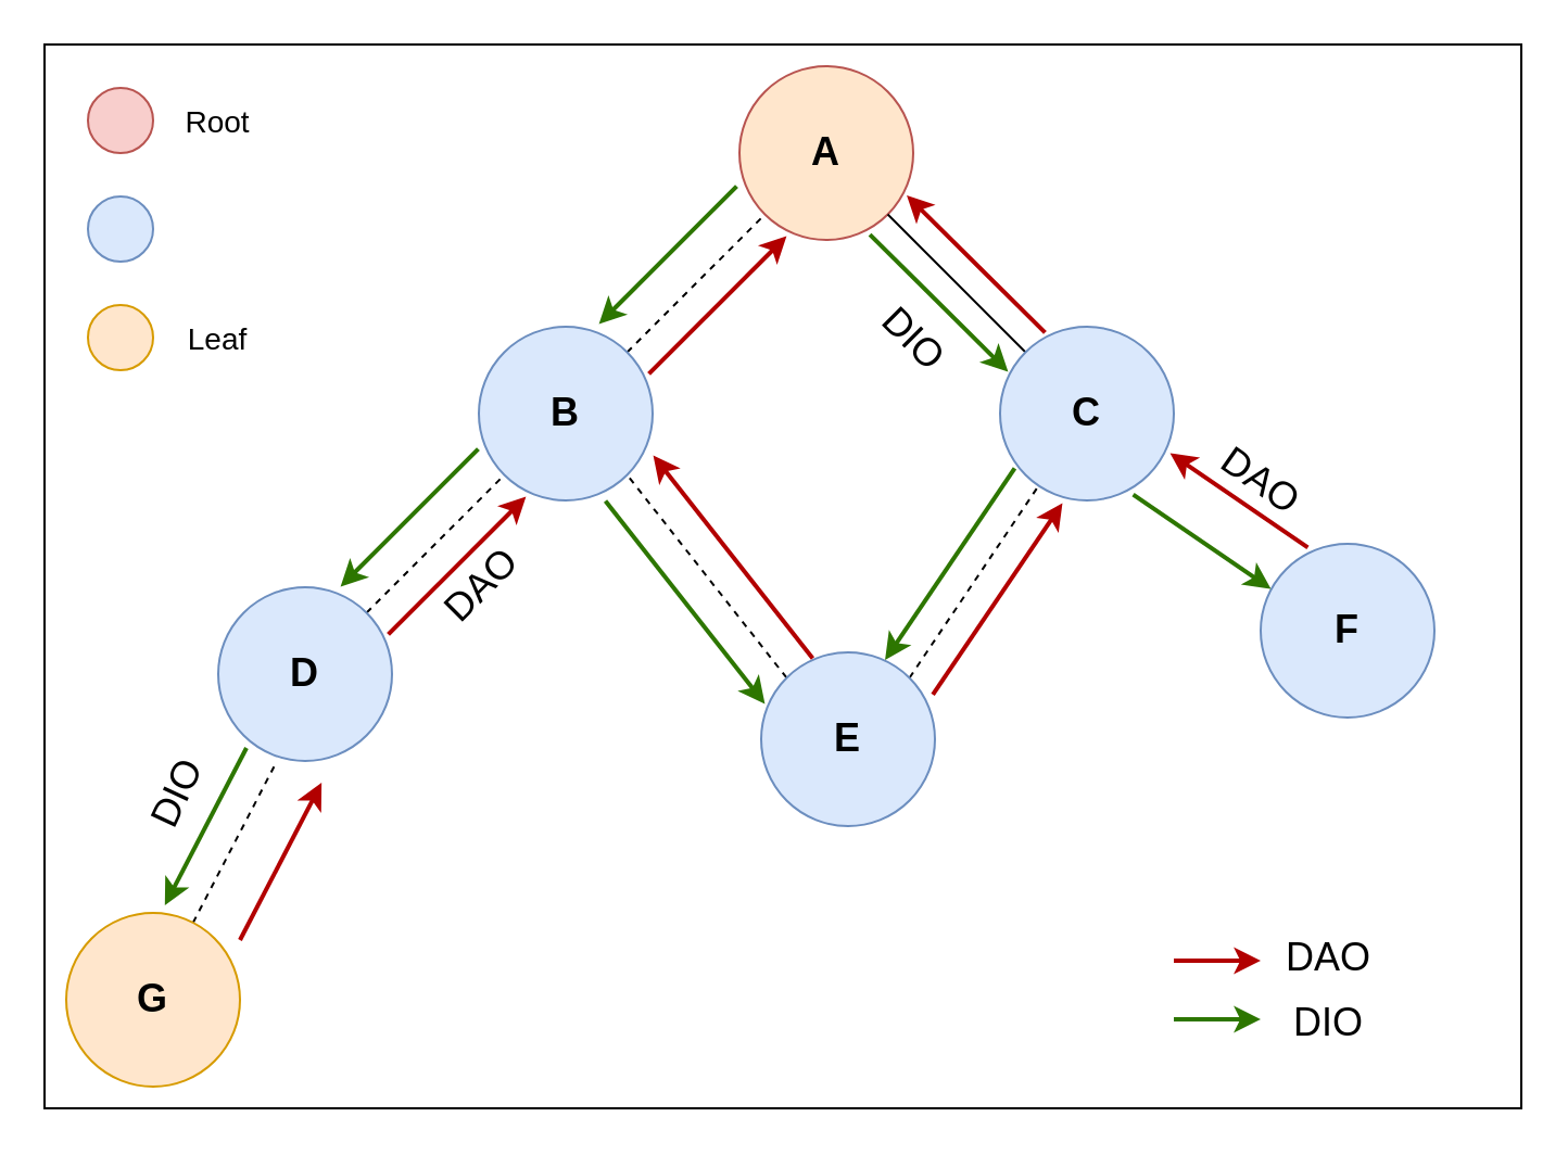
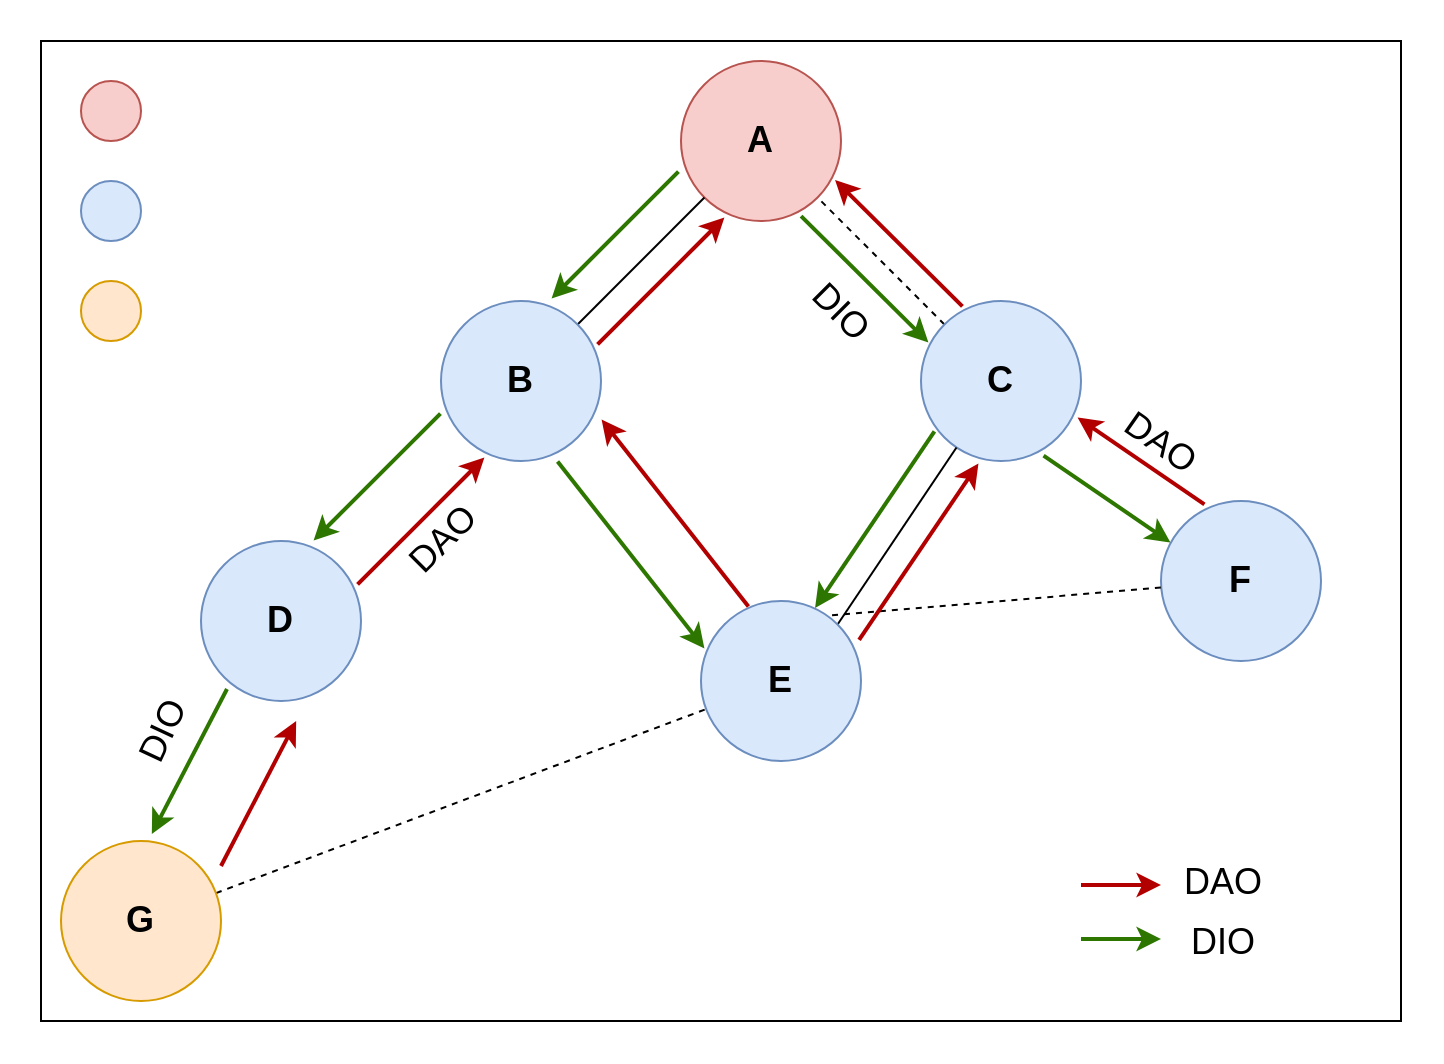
  <mxCell id="0" />
  <mxCell id="1" parent="0" />
  <mxCell id="2" value="" style="rounded=0;whiteSpace=wrap;html=1;fontSize=18;fillColor=none;" parent="1" vertex="1"><mxGeometry x="20" y="20" width="680" height="490" as="geometry" /></mxCell>
- <mxCell id="3" value="A" style="ellipse;whiteSpace=wrap;html=1;aspect=fixed;fillColor=#ffe6cc;strokeColor=#b85450;fontSize=18;fontStyle=1;" parent="1" vertex="1"><mxGeometry x="340" y="30" width="80" height="80" as="geometry" /></mxCell>
- <mxCell id="4" style="edgeStyle=none;rounded=0;orthogonalLoop=1;jettySize=auto;html=1;exitX=1;exitY=0;exitDx=0;exitDy=0;endArrow=none;endFill=0;dashed=1;strokeWidth=1;fontSize=18;fontStyle=1" parent="1" source="5" target="12" edge="1"><mxGeometry relative="1" as="geometry" /></mxCell>
+ <mxCell id="3" value="A" style="ellipse;whiteSpace=wrap;html=1;aspect=fixed;fillColor=#f8cecc;strokeColor=#b85450;fontSize=18;fontStyle=1" parent="1" vertex="1"><mxGeometry x="340" y="30" width="80" height="80" as="geometry" /></mxCell>
  <mxCell id="5" value="D" style="ellipse;whiteSpace=wrap;html=1;aspect=fixed;fillColor=#dae8fc;strokeColor=#6c8ebf;fontSize=18;fontStyle=1" parent="1" vertex="1"><mxGeometry x="100" y="270" width="80" height="80" as="geometry" /></mxCell>
- <mxCell id="6" style="edgeStyle=none;rounded=0;orthogonalLoop=1;jettySize=auto;html=1;exitX=0;exitY=0;exitDx=0;exitDy=0;entryX=1;entryY=1;entryDx=0;entryDy=0;endArrow=none;endFill=0;dashed=0;strokeWidth=1;fontSize=18;fontStyle=1;" parent="1" source="7" target="3" edge="1"><mxGeometry relative="1" as="geometry" /></mxCell>
+ <mxCell id="6" style="edgeStyle=none;rounded=0;orthogonalLoop=1;jettySize=auto;html=1;exitX=0;exitY=0;exitDx=0;exitDy=0;entryX=1;entryY=1;entryDx=0;entryDy=0;endArrow=none;endFill=0;dashed=1;strokeWidth=1;fontSize=18;fontStyle=1" parent="1" source="7" target="3" edge="1"><mxGeometry relative="1" as="geometry" /></mxCell>
  <mxCell id="7" value="C" style="ellipse;whiteSpace=wrap;html=1;aspect=fixed;fillColor=#dae8fc;strokeColor=#6c8ebf;fontSize=18;fontStyle=1" parent="1" vertex="1"><mxGeometry x="460" y="150" width="80" height="80" as="geometry" /></mxCell>
- <mxCell id="8" style="rounded=0;orthogonalLoop=1;jettySize=auto;html=1;entryX=0.325;entryY=1.025;entryDx=0;entryDy=0;entryPerimeter=0;endArrow=none;endFill=0;dashed=1;strokeWidth=1;fontSize=18;fontStyle=1" parent="1" source="9" target="5" edge="1"><mxGeometry relative="1" as="geometry" /></mxCell>
+ <mxCell id="8" style="rounded=0;orthogonalLoop=1;jettySize=auto;html=1;endArrow=none;endFill=0;dashed=1;strokeWidth=1;fontSize=18;fontStyle=1;" parent="1" source="9" target="15" edge="1"><mxGeometry relative="1" as="geometry" /></mxCell>
  <mxCell id="9" value="G" style="ellipse;whiteSpace=wrap;html=1;aspect=fixed;fillColor=#ffe6cc;strokeColor=#d79b00;fontSize=18;fontStyle=1" parent="1" vertex="1"><mxGeometry x="30" y="420" width="80" height="80" as="geometry" /></mxCell>
  <mxCell id="10" value="F" style="ellipse;whiteSpace=wrap;html=1;aspect=fixed;fillColor=#dae8fc;strokeColor=#6c8ebf;fontSize=18;fontStyle=1" parent="1" vertex="1"><mxGeometry x="580" y="250" width="80" height="80" as="geometry" /></mxCell>
- <mxCell id="11" style="edgeStyle=none;rounded=0;orthogonalLoop=1;jettySize=auto;html=1;exitX=1;exitY=0;exitDx=0;exitDy=0;entryX=0;entryY=1;entryDx=0;entryDy=0;endArrow=none;endFill=0;dashed=1;strokeWidth=1;fontSize=18;fontStyle=1" parent="1" source="12" target="3" edge="1"><mxGeometry relative="1" as="geometry" /></mxCell>
+ <mxCell id="11" style="edgeStyle=none;rounded=0;orthogonalLoop=1;jettySize=auto;html=1;exitX=1;exitY=0;exitDx=0;exitDy=0;entryX=0;entryY=1;entryDx=0;entryDy=0;endArrow=none;endFill=0;dashed=0;strokeWidth=1;fontSize=18;fontStyle=1;" parent="1" source="12" target="3" edge="1"><mxGeometry relative="1" as="geometry" /></mxCell>
  <mxCell id="12" value="B" style="ellipse;whiteSpace=wrap;html=1;aspect=fixed;fillColor=#dae8fc;strokeColor=#6c8ebf;fontSize=18;fontStyle=1" parent="1" vertex="1"><mxGeometry x="220" y="150" width="80" height="80" as="geometry" /></mxCell>
- <mxCell id="13" style="edgeStyle=none;rounded=0;orthogonalLoop=1;jettySize=auto;html=1;exitX=0;exitY=0;exitDx=0;exitDy=0;entryX=1;entryY=1;entryDx=0;entryDy=0;endArrow=none;endFill=0;dashed=1;strokeWidth=1;fontSize=18;fontStyle=1" parent="1" source="15" target="12" edge="1"><mxGeometry relative="1" as="geometry" /></mxCell>
- <mxCell id="14" style="edgeStyle=none;rounded=0;orthogonalLoop=1;jettySize=auto;html=1;exitX=1;exitY=0;exitDx=0;exitDy=0;endArrow=none;endFill=0;dashed=1;strokeWidth=1;fontSize=18;fontStyle=1" parent="1" source="15" target="7" edge="1"><mxGeometry relative="1" as="geometry" /></mxCell>
+ <mxCell id="13" style="edgeStyle=none;rounded=0;orthogonalLoop=1;jettySize=auto;html=1;exitX=0;exitY=0;exitDx=0;exitDy=0;endArrow=none;endFill=0;dashed=1;strokeWidth=1;fontSize=18;fontStyle=1;" parent="1" source="15" target="10" edge="1"><mxGeometry relative="1" as="geometry" /></mxCell>
+ <mxCell id="14" style="edgeStyle=none;rounded=0;orthogonalLoop=1;jettySize=auto;html=1;exitX=1;exitY=0;exitDx=0;exitDy=0;endArrow=none;endFill=0;dashed=0;strokeWidth=1;fontSize=18;fontStyle=1;" parent="1" source="15" target="7" edge="1"><mxGeometry relative="1" as="geometry" /></mxCell>
  <mxCell id="15" value="E" style="ellipse;whiteSpace=wrap;html=1;aspect=fixed;fillColor=#dae8fc;strokeColor=#6c8ebf;fontSize=18;fontStyle=1" parent="1" vertex="1"><mxGeometry x="350" y="300" width="80" height="80" as="geometry" /></mxCell>
  <mxCell id="16" style="rounded=0;orthogonalLoop=1;jettySize=auto;html=1;entryX=0.325;entryY=1.025;entryDx=0;entryDy=0;entryPerimeter=0;endArrow=classic;endFill=1;strokeWidth=2;fontSize=18;fontStyle=1;fillColor=#e51400;strokeColor=#B20000;" parent="1" edge="1"><mxGeometry relative="1" as="geometry"><mxPoint x="110.003" y="432.49" as="sourcePoint" /><mxPoint x="147.59" y="360" as="targetPoint" /></mxGeometry></mxCell>
  <mxCell id="17" style="edgeStyle=none;rounded=0;orthogonalLoop=1;jettySize=auto;html=1;exitX=1;exitY=0;exitDx=0;exitDy=0;endArrow=classic;endFill=1;strokeWidth=2;fontSize=18;fontStyle=1;startArrow=none;startFill=0;fillColor=#e51400;strokeColor=#B20000;" parent="1" edge="1"><mxGeometry relative="1" as="geometry"><mxPoint x="178.284" y="291.716" as="sourcePoint" /><mxPoint x="241.716" y="228.284" as="targetPoint" /></mxGeometry></mxCell>
  <mxCell id="18" value="DAO" style="edgeLabel;html=1;align=center;verticalAlign=middle;resizable=0;points=[];fontSize=18;rotation=-45;" parent="17" vertex="1" connectable="0"><mxGeometry x="0.271" y="-2" relative="1" as="geometry"><mxPoint y="17" as="offset" /></mxGeometry></mxCell>
  <mxCell id="19" style="edgeStyle=none;rounded=0;orthogonalLoop=1;jettySize=auto;html=1;exitX=1;exitY=0;exitDx=0;exitDy=0;entryX=0;entryY=1;entryDx=0;entryDy=0;endArrow=classic;endFill=1;strokeWidth=2;fontSize=18;fontStyle=1;fillColor=#e51400;strokeColor=#B20000;" parent="1" edge="1"><mxGeometry relative="1" as="geometry"><mxPoint x="298.284" y="171.716" as="sourcePoint" /><mxPoint x="361.716" y="108.284" as="targetPoint" /></mxGeometry></mxCell>
  <mxCell id="20" style="rounded=0;orthogonalLoop=1;jettySize=auto;html=1;entryX=0.325;entryY=1.025;entryDx=0;entryDy=0;entryPerimeter=0;endArrow=none;endFill=0;strokeWidth=2;fontSize=18;fontStyle=1;startArrow=classic;startFill=1;fillColor=#60a917;strokeColor=#2D7600;" parent="1" edge="1"><mxGeometry relative="1" as="geometry"><mxPoint x="75.413" y="416.49" as="sourcePoint" /><mxPoint x="113" y="344" as="targetPoint" /></mxGeometry></mxCell>
  <mxCell id="21" value="DIO" style="edgeLabel;html=1;align=center;verticalAlign=middle;resizable=0;points=[];fontSize=18;rotation=-65;" parent="20" vertex="1" connectable="0"><mxGeometry x="0.437" y="-4" relative="1" as="geometry"><mxPoint x="-26" as="offset" /></mxGeometry></mxCell>
  <mxCell id="22" style="edgeStyle=none;rounded=0;orthogonalLoop=1;jettySize=auto;html=1;exitX=1;exitY=0;exitDx=0;exitDy=0;endArrow=none;endFill=0;strokeWidth=2;fontSize=18;fontStyle=1;startArrow=classic;startFill=1;fillColor=#60a917;strokeColor=#2D7600;" parent="1" edge="1"><mxGeometry relative="1" as="geometry"><mxPoint x="156.284" y="269.716" as="sourcePoint" /><mxPoint x="219.716" y="206.284" as="targetPoint" /></mxGeometry></mxCell>
  <mxCell id="23" style="edgeStyle=none;rounded=0;orthogonalLoop=1;jettySize=auto;html=1;exitX=1;exitY=0;exitDx=0;exitDy=0;entryX=0;entryY=1;entryDx=0;entryDy=0;endArrow=none;endFill=0;strokeWidth=2;fontSize=18;fontStyle=1;startArrow=classic;startFill=1;fillColor=#60a917;strokeColor=#2D7600;" parent="1" edge="1"><mxGeometry relative="1" as="geometry"><mxPoint x="275.284" y="148.716" as="sourcePoint" /><mxPoint x="338.716" y="85.284" as="targetPoint" /></mxGeometry></mxCell>
  <mxCell id="24" style="edgeStyle=none;rounded=0;orthogonalLoop=1;jettySize=auto;html=1;exitX=0;exitY=0;exitDx=0;exitDy=0;entryX=1;entryY=1;entryDx=0;entryDy=0;endArrow=none;endFill=0;strokeWidth=2;fontSize=18;fontStyle=1;strokeColor=#2D7600;fillColor=#60a917;startFill=1;startArrow=classic;" parent="1" edge="1"><mxGeometry relative="1" as="geometry"><mxPoint x="351.716" y="323.716" as="sourcePoint" /><mxPoint x="278.284" y="230.284" as="targetPoint" /></mxGeometry></mxCell>
  <mxCell id="25" style="edgeStyle=none;rounded=0;orthogonalLoop=1;jettySize=auto;html=1;exitX=0;exitY=0;exitDx=0;exitDy=0;entryX=1;entryY=1;entryDx=0;entryDy=0;endArrow=classic;endFill=1;strokeWidth=2;fontSize=18;fontStyle=1;strokeColor=#B20000;fillColor=#e51400;" parent="1" edge="1"><mxGeometry relative="1" as="geometry"><mxPoint x="373.716" y="302.716" as="sourcePoint" /><mxPoint x="300.284" y="209.284" as="targetPoint" /></mxGeometry></mxCell>
  <mxCell id="26" style="edgeStyle=none;rounded=0;orthogonalLoop=1;jettySize=auto;html=1;exitX=0;exitY=0;exitDx=0;exitDy=0;entryX=1;entryY=1;entryDx=0;entryDy=0;endArrow=classic;endFill=1;strokeWidth=2;fontSize=18;fontStyle=1;strokeColor=#B20000;fillColor=#e51400;" parent="1" edge="1"><mxGeometry relative="1" as="geometry"><mxPoint x="480.716" y="152.716" as="sourcePoint" /><mxPoint x="417.037" y="89.529" as="targetPoint" /></mxGeometry></mxCell>
  <mxCell id="27" style="edgeStyle=none;rounded=0;orthogonalLoop=1;jettySize=auto;html=1;exitX=1;exitY=0;exitDx=0;exitDy=0;endArrow=classic;endFill=1;strokeWidth=2;fontSize=18;fontStyle=1;strokeColor=#B20000;fillColor=#e51400;" parent="1" edge="1"><mxGeometry relative="1" as="geometry"><mxPoint x="429.037" y="319.471" as="sourcePoint" /><mxPoint x="488.725" y="231.224" as="targetPoint" /></mxGeometry></mxCell>
  <mxCell id="28" style="edgeStyle=none;rounded=0;orthogonalLoop=1;jettySize=auto;html=1;exitX=0;exitY=0;exitDx=0;exitDy=0;entryX=1;entryY=1;entryDx=0;entryDy=0;endArrow=none;endFill=0;strokeWidth=2;fontSize=18;fontStyle=1;strokeColor=#2D7600;fillColor=#60a917;startFill=1;startArrow=classic;" parent="1" edge="1"><mxGeometry relative="1" as="geometry"><mxPoint x="463.716" y="170.716" as="sourcePoint" /><mxPoint x="400.037" y="107.529" as="targetPoint" /></mxGeometry></mxCell>
  <mxCell id="29" value="DIO" style="edgeLabel;html=1;align=center;verticalAlign=middle;resizable=0;points=[];fontSize=18;rotation=45;" parent="28" vertex="1" connectable="0"><mxGeometry x="-0.397" relative="1" as="geometry"><mxPoint x="-25" y="3" as="offset" /></mxGeometry></mxCell>
  <mxCell id="30" style="edgeStyle=none;rounded=0;orthogonalLoop=1;jettySize=auto;html=1;exitX=1;exitY=0;exitDx=0;exitDy=0;endArrow=none;endFill=0;strokeWidth=2;fontSize=18;fontStyle=1;strokeColor=#2D7600;fillColor=#60a917;startFill=1;startArrow=classic;" parent="1" edge="1"><mxGeometry relative="1" as="geometry"><mxPoint x="407.037" y="303.471" as="sourcePoint" /><mxPoint x="466.725" y="215.224" as="targetPoint" /></mxGeometry></mxCell>
  <mxCell id="31" style="edgeStyle=none;rounded=0;orthogonalLoop=1;jettySize=auto;html=1;exitX=0;exitY=0;exitDx=0;exitDy=0;entryX=1;entryY=1;entryDx=0;entryDy=0;endArrow=none;endFill=0;strokeWidth=2;fontSize=18;fontStyle=1;strokeColor=#2D7600;fillColor=#60a917;startFill=1;startArrow=classic;" parent="1" edge="1"><mxGeometry relative="1" as="geometry"><mxPoint x="584.716" y="270.716" as="sourcePoint" /><mxPoint x="521.284" y="227.284" as="targetPoint" /></mxGeometry></mxCell>
  <mxCell id="32" style="edgeStyle=none;rounded=0;orthogonalLoop=1;jettySize=auto;html=1;exitX=0;exitY=0;exitDx=0;exitDy=0;entryX=1;entryY=1;entryDx=0;entryDy=0;endArrow=classic;endFill=1;strokeWidth=2;fontSize=18;fontStyle=1;strokeColor=#B20000;fillColor=#e51400;" parent="1" edge="1"><mxGeometry relative="1" as="geometry"><mxPoint x="601.716" y="251.716" as="sourcePoint" /><mxPoint x="538.284" y="208.284" as="targetPoint" /></mxGeometry></mxCell>
  <mxCell id="33" value="DAO" style="edgeLabel;html=1;align=center;verticalAlign=middle;resizable=0;points=[];fontSize=18;rotation=35;" parent="32" vertex="1" connectable="0"><mxGeometry x="-0.221" y="-2" relative="1" as="geometry"><mxPoint x="2" y="-13" as="offset" /></mxGeometry></mxCell>
  <mxCell id="34" value="" style="ellipse;whiteSpace=wrap;html=1;aspect=fixed;fillColor=#f8cecc;strokeColor=#b85450;fontSize=18;fontStyle=1" parent="1" vertex="1"><mxGeometry x="40" y="40" width="30" height="30" as="geometry" /></mxCell>
  <mxCell id="35" value="" style="ellipse;whiteSpace=wrap;html=1;aspect=fixed;fillColor=#dae8fc;strokeColor=#6c8ebf;fontSize=18;fontStyle=1" parent="1" vertex="1"><mxGeometry x="40" y="90" width="30" height="30" as="geometry" /></mxCell>
  <mxCell id="36" value="" style="ellipse;whiteSpace=wrap;html=1;aspect=fixed;fillColor=#ffe6cc;strokeColor=#d79b00;fontSize=18;fontStyle=1" parent="1" vertex="1"><mxGeometry x="40" y="140" width="30" height="30" as="geometry" /></mxCell>
- <mxCell id="37" value="&lt;font style=&quot;font-size: 14px&quot;&gt;Root&lt;/font&gt;" style="text;html=1;strokeColor=none;fillColor=none;align=center;verticalAlign=middle;whiteSpace=wrap;rounded=0;fontSize=18;" parent="1" vertex="1"><mxGeometry x="80" y="45" width="40" height="20" as="geometry" /></mxCell>
- <mxCell id="38" value="&lt;font style=&quot;font-size: 14px&quot;&gt;Leaf&lt;/font&gt;" style="text;html=1;strokeColor=none;fillColor=none;align=center;verticalAlign=middle;whiteSpace=wrap;rounded=0;fontSize=18;" parent="1" vertex="1"><mxGeometry x="80" y="145" width="40" height="20" as="geometry" /></mxCell>
  <mxCell id="39" value="" style="endArrow=classic;html=1;fontSize=18;strokeWidth=2;fillColor=#e51400;strokeColor=#B20000;" parent="1" edge="1"><mxGeometry width="50" height="50" relative="1" as="geometry"><mxPoint x="540" y="442" as="sourcePoint" /><mxPoint x="580" y="442" as="targetPoint" /></mxGeometry></mxCell>
  <mxCell id="40" value="DAO" style="edgeLabel;html=1;align=center;verticalAlign=middle;resizable=0;points=[];fontSize=18;" parent="39" vertex="1" connectable="0"><mxGeometry x="-0.583" y="2" relative="1" as="geometry"><mxPoint x="62" as="offset" /></mxGeometry></mxCell>
  <mxCell id="41" value="" style="endArrow=classic;html=1;fontSize=18;strokeWidth=2;fillColor=#60a917;strokeColor=#2D7600;" parent="1" edge="1"><mxGeometry width="50" height="50" relative="1" as="geometry"><mxPoint x="540" y="469" as="sourcePoint" /><mxPoint x="580" y="469" as="targetPoint" /></mxGeometry></mxCell>
  <mxCell id="42" value="DIO" style="edgeLabel;html=1;align=center;verticalAlign=middle;resizable=0;points=[];fontSize=18;" parent="41" vertex="1" connectable="0"><mxGeometry x="0.417" y="-1" relative="1" as="geometry"><mxPoint x="42" as="offset" /></mxGeometry></mxCell>
